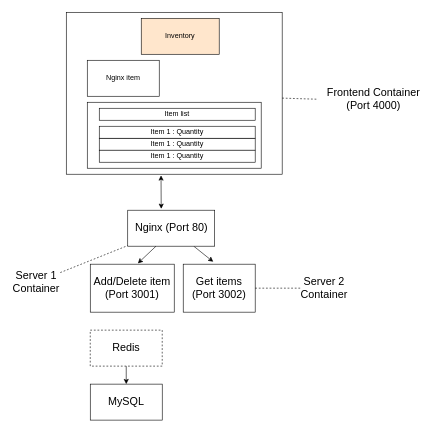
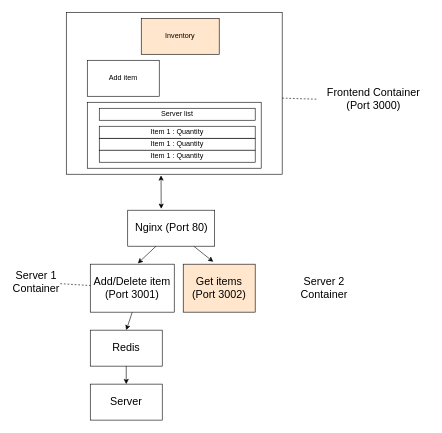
  <mxCell id="0" />
  <mxCell id="1" parent="0" />
  <mxCell id="2" value="" style="rounded=0;whiteSpace=wrap;html=1;" parent="1" vertex="1"><mxGeometry x="110" y="20" width="360" height="270" as="geometry" /></mxCell>
- <mxCell id="3" value="Nginx item" style="rounded=0;whiteSpace=wrap;html=1;" parent="1" vertex="1"><mxGeometry x="145" y="100" width="120" height="60" as="geometry" /></mxCell>
+ <mxCell id="3" value="Add item" style="rounded=0;whiteSpace=wrap;html=1;" parent="1" vertex="1"><mxGeometry x="145" y="100" width="120" height="60" as="geometry" /></mxCell>
  <mxCell id="4" value="Inventory" style="rounded=0;whiteSpace=wrap;html=1;fillColor=#ffe6cc;" parent="1" vertex="1"><mxGeometry x="235" y="30" width="130" height="60" as="geometry" /></mxCell>
- <mxCell id="5" value="&lt;font style=&quot;font-size: 18px&quot;&gt;Get items (Port 3002)&lt;/font&gt;" style="rounded=0;whiteSpace=wrap;html=1;" parent="1" vertex="1"><mxGeometry x="305" y="440" width="120" height="80" as="geometry" /></mxCell>
- <mxCell id="6" value="&lt;font style=&quot;font-size: 18px&quot;&gt;Redis&lt;/font&gt;" style="rounded=0;whiteSpace=wrap;html=1;dashed=1;" parent="1" vertex="1"><mxGeometry x="150" y="550" width="120" height="60" as="geometry" /></mxCell>
+ <mxCell id="5" value="&lt;font style=&quot;font-size: 18px&quot;&gt;Get items (Port 3002)&lt;/font&gt;" style="rounded=0;whiteSpace=wrap;html=1;fillColor=#ffe6cc;" parent="1" vertex="1"><mxGeometry x="305" y="440" width="120" height="80" as="geometry" /></mxCell>
+ <mxCell id="6" value="&lt;font style=&quot;font-size: 18px&quot;&gt;Redis&lt;/font&gt;" style="rounded=0;whiteSpace=wrap;html=1;" parent="1" vertex="1"><mxGeometry x="150" y="550" width="120" height="60" as="geometry" /></mxCell>
  <mxCell id="7" value="" style="rounded=0;whiteSpace=wrap;html=1;" parent="1" vertex="1"><mxGeometry x="145" y="170" width="290" height="110" as="geometry" /></mxCell>
  <mxCell id="8" value="Item 1 : Quantity" style="rounded=0;whiteSpace=wrap;html=1;" parent="1" vertex="1"><mxGeometry x="165" width="260" height="20" as="geometry" y="230" /></mxCell>
  <mxCell id="9" value="Item 1 : Quantity" style="rounded=0;whiteSpace=wrap;html=1;" parent="1" vertex="1"><mxGeometry x="165" y="210" width="260" height="20" as="geometry" /></mxCell>
  <mxCell id="10" value="Item 1 : Quantity" style="rounded=0;whiteSpace=wrap;html=1;" parent="1" vertex="1"><mxGeometry x="165" y="250" width="260" height="20" as="geometry" /></mxCell>
- <mxCell id="11" value="Item list" style="rounded=0;whiteSpace=wrap;html=1;" parent="1" vertex="1"><mxGeometry x="165" y="180" width="260" height="20" as="geometry" /></mxCell>
+ <mxCell id="11" value="Server list" style="rounded=0;whiteSpace=wrap;html=1;" parent="1" vertex="1"><mxGeometry x="165" y="180" width="260" height="20" as="geometry" /></mxCell>
  <mxCell id="12" value="" style="endArrow=classic;html=1;entryX=0.417;entryY=-0.05;entryDx=0;entryDy=0;entryPerimeter=0;" parent="1" source="19" target="5" edge="1"><mxGeometry width="50" height="50" relative="1" as="geometry"><mxPoint x="500" y="340" as="sourcePoint" /><mxPoint x="550" y="290" as="targetPoint" /></mxGeometry></mxCell>
- <mxCell id="14" value="&lt;font style=&quot;font-size: 18px&quot;&gt;Frontend Container (Port 4000)&lt;/font&gt;" style="text;html=1;strokeColor=none;fillColor=none;align=center;verticalAlign=middle;whiteSpace=wrap;rounded=0;" parent="1" vertex="1"><mxGeometry x="530" y="130" width="185" height="70" as="geometry" /></mxCell>
+ <mxCell id="13" value="" style="endArrow=classic;html=1;exitX=0.5;exitY=1;exitDx=0;exitDy=0;entryX=0.5;entryY=0;entryDx=0;entryDy=0;" parent="1" source="20" target="6" edge="1"><mxGeometry width="50" height="50" relative="1" as="geometry"><mxPoint x="500" y="340" as="sourcePoint" /><mxPoint x="550" y="290" as="targetPoint" /></mxGeometry></mxCell>
+ <mxCell id="14" value="&lt;font style=&quot;font-size: 18px&quot;&gt;Frontend Container (Port 3000)&lt;/font&gt;" style="text;html=1;strokeColor=none;fillColor=none;align=center;verticalAlign=middle;whiteSpace=wrap;rounded=0;" parent="1" vertex="1"><mxGeometry x="530" y="130" width="185" height="70" as="geometry" /></mxCell>
  <mxCell id="15" value="&lt;font style=&quot;font-size: 18px&quot;&gt;Server 2 Container&lt;/font&gt;" style="text;html=1;strokeColor=none;fillColor=none;align=center;verticalAlign=middle;whiteSpace=wrap;rounded=0;" parent="1" vertex="1"><mxGeometry x="500" y="460" width="80" height="40" as="geometry" /></mxCell>
  <mxCell id="16" value="&lt;font style=&quot;font-size: 18px&quot;&gt;Server 1 Container&lt;/font&gt;" style="text;html=1;strokeColor=none;fillColor=none;align=center;verticalAlign=middle;whiteSpace=wrap;rounded=0;" parent="1" vertex="1"><mxGeometry x="20" y="450" width="80" height="40" as="geometry" /></mxCell>
- <mxCell id="17" value="" style="endArrow=none;dashed=1;html=1;exitX=1;exitY=0.5;exitDx=0;exitDy=0;" parent="1" source="5" target="15" edge="1"><mxGeometry width="50" height="50" relative="1" as="geometry"><mxPoint x="500" y="340" as="sourcePoint" /><mxPoint x="550" y="290" as="targetPoint" /></mxGeometry></mxCell>
  <mxCell id="18" value="" style="endArrow=none;dashed=1;html=1;exitX=1;exitY=0.53;exitDx=0;exitDy=0;exitPerimeter=0;entryX=0;entryY=0.5;entryDx=0;entryDy=0;" parent="1" source="2" target="14" edge="1"><mxGeometry width="50" height="50" relative="1" as="geometry"><mxPoint x="505" y="340" as="sourcePoint" /><mxPoint x="535" y="161" as="targetPoint" /></mxGeometry></mxCell>
  <mxCell id="19" value="&lt;font style=&quot;font-size: 18px&quot;&gt;Nginx (Port 80)&lt;/font&gt;" style="rounded=0;whiteSpace=wrap;html=1;" vertex="1" parent="1"><mxGeometry x="212.5" y="350" width="145" height="60" as="geometry" /></mxCell>
  <mxCell id="20" value="&lt;font style=&quot;font-size: 18px&quot;&gt;Add/Delete item (Port 3001)&lt;/font&gt;" style="rounded=0;whiteSpace=wrap;html=1;" parent="1" vertex="1"><mxGeometry x="150" y="440" width="140" height="80" as="geometry" /></mxCell>
- <mxCell id="21" value="" style="endArrow=none;dashed=1;html=1;" edge="1" parent="1" source="16" target="19"><mxGeometry width="50" height="50" relative="1" as="geometry"><mxPoint x="141" y="450" as="sourcePoint" /><mxPoint x="298.5" y="600" as="targetPoint" /></mxGeometry></mxCell>
+ <mxCell id="21" value="" style="endArrow=none;dashed=1;html=1;" edge="1" parent="1" source="16" target="20"><mxGeometry width="50" height="50" relative="1" as="geometry"><mxPoint x="141" y="450" as="sourcePoint" /><mxPoint x="298.5" y="600" as="targetPoint" /></mxGeometry></mxCell>
  <mxCell id="22" value="" style="endArrow=classic;html=1;exitX=0.325;exitY=1;exitDx=0;exitDy=0;exitPerimeter=0;entryX=0.567;entryY=-0.017;entryDx=0;entryDy=0;entryPerimeter=0;" edge="1" parent="1" source="19" target="20"><mxGeometry width="50" height="50" relative="1" as="geometry"><mxPoint x="316.269" y="420" as="sourcePoint" /><mxPoint x="200" y="477" as="targetPoint" /></mxGeometry></mxCell>
- <mxCell id="23" value="&lt;font style=&quot;font-size: 18px&quot;&gt;MySQL&lt;/font&gt;" style="rounded=0;whiteSpace=wrap;html=1;" vertex="1" parent="1"><mxGeometry x="150" y="640" width="120" height="60" as="geometry" /></mxCell>
+ <mxCell id="23" value="&lt;font style=&quot;font-size: 18px&quot;&gt;Server&lt;/font&gt;" style="rounded=0;whiteSpace=wrap;html=1;" vertex="1" parent="1"><mxGeometry x="150" y="640" width="120" height="60" as="geometry" /></mxCell>
  <mxCell id="24" value="" style="endArrow=classic;html=1;exitX=0.5;exitY=1;exitDx=0;exitDy=0;entryX=0.5;entryY=0;entryDx=0;entryDy=0;" edge="1" parent="1" source="6" target="23"><mxGeometry width="50" height="50" relative="1" as="geometry"><mxPoint x="220" y="520" as="sourcePoint" /><mxPoint x="350" y="600" as="targetPoint" /></mxGeometry></mxCell>
  <mxCell id="25" value="" style="endArrow=classic;startArrow=classic;html=1;exitX=0.385;exitY=-0.039;exitDx=0;exitDy=0;exitPerimeter=0;" edge="1" parent="1" source="19"><mxGeometry width="50" height="50" relative="1" as="geometry"><mxPoint x="270" y="290" as="sourcePoint" /><mxPoint x="268" y="292" as="targetPoint" /></mxGeometry></mxCell>
